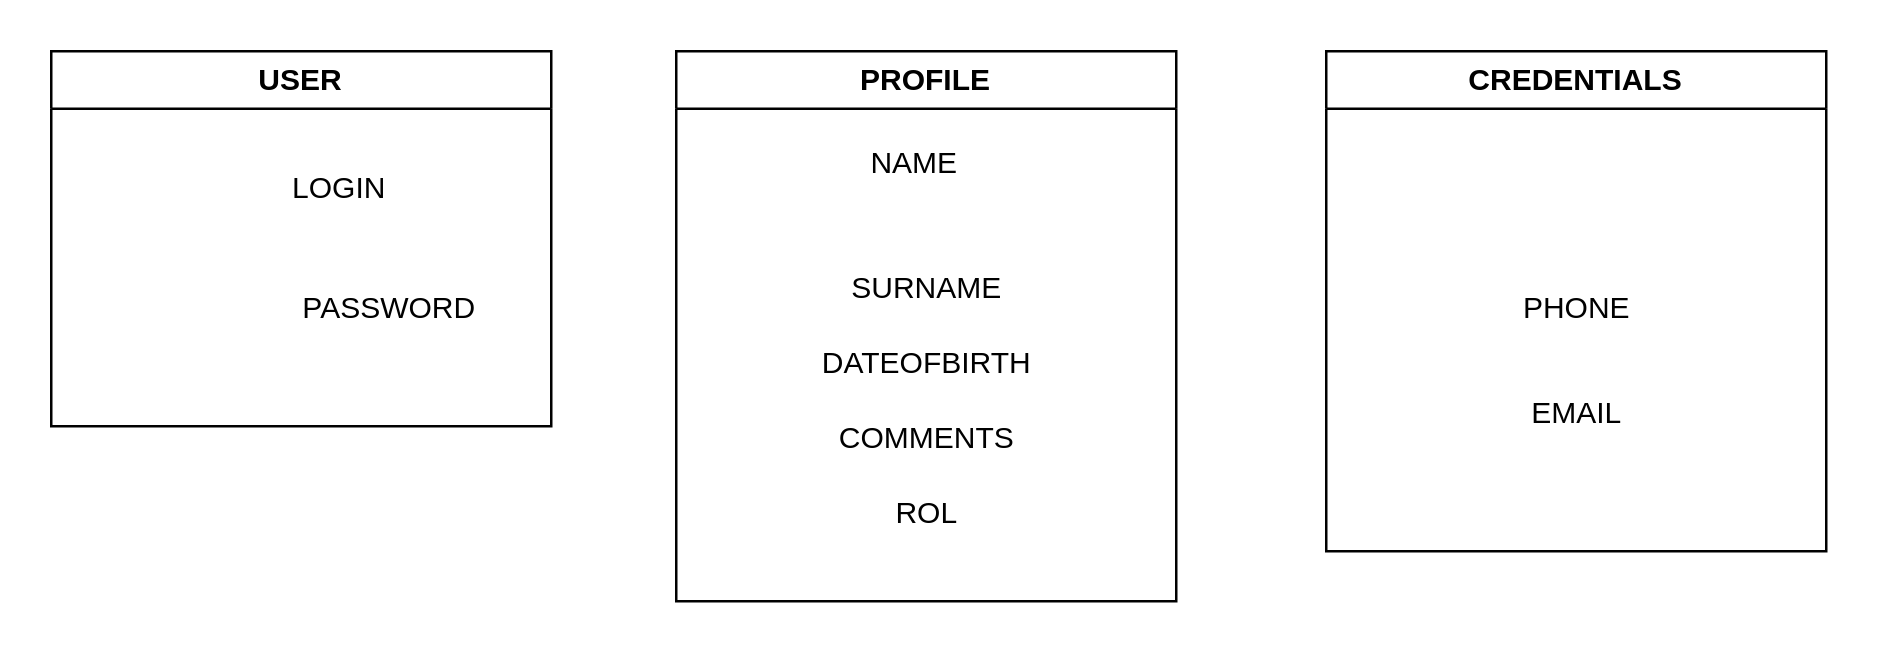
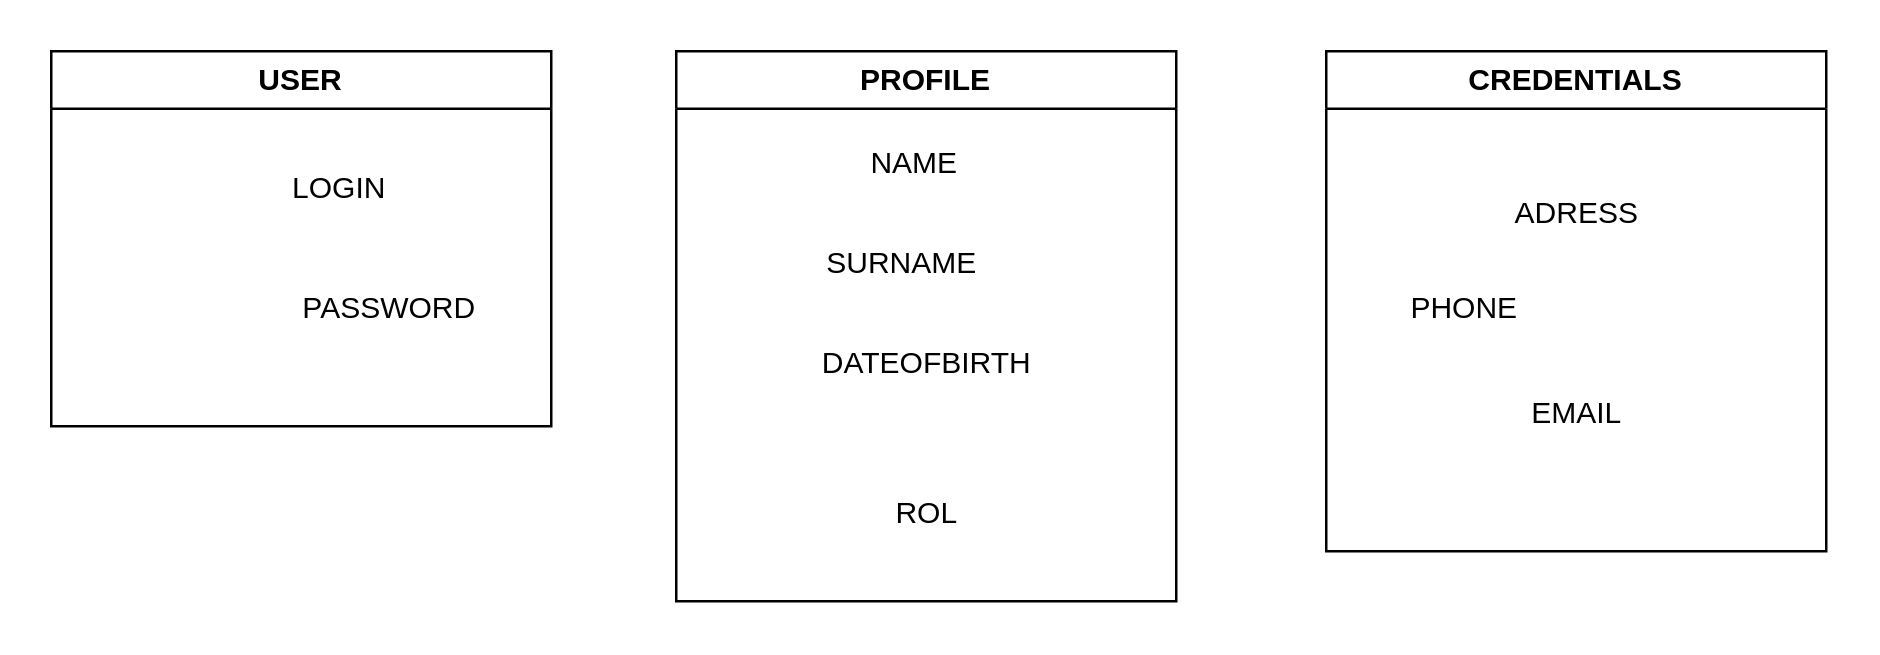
  <mxCell id="0" />
  <mxCell id="1" parent="0" />
  <mxCell id="2" value="USER" style="swimlane;whiteSpace=wrap;html=1;" vertex="1" parent="1"><mxGeometry x="20" y="20" width="200" height="150" as="geometry" /></mxCell>
  <mxCell id="3" value="LOGIN" style="text;html=1;align=center;verticalAlign=middle;resizable=0;points=[];autosize=1;strokeColor=none;fillColor=none;" vertex="1" parent="2"><mxGeometry x="85" y="40" width="60" height="30" as="geometry" /></mxCell>
  <mxCell id="4" value="PASSWORD" style="text;html=1;align=center;verticalAlign=middle;resizable=0;points=[];autosize=1;strokeColor=none;fillColor=none;" vertex="1" parent="1"><mxGeometry x="110" y="108" width="90" height="30" as="geometry" /></mxCell>
  <mxCell id="5" value="PROFILE" style="swimlane;whiteSpace=wrap;html=1;" vertex="1" parent="1"><mxGeometry x="270" y="20" width="200" height="220" as="geometry" /></mxCell>
  <mxCell id="6" value="NAME" style="text;html=1;align=center;verticalAlign=middle;resizable=0;points=[];autosize=1;strokeColor=none;fillColor=none;" vertex="1" parent="5"><mxGeometry x="65" y="30" width="60" height="30" as="geometry" /></mxCell>
- <mxCell id="7" value="SURNAME" style="text;html=1;align=center;verticalAlign=middle;resizable=0;points=[];autosize=1;strokeColor=none;fillColor=none;" vertex="1" parent="5"><mxGeometry x="60" y="80" width="80" height="30" as="geometry" /></mxCell>
+ <mxCell id="7" value="SURNAME" style="text;html=1;align=center;verticalAlign=middle;resizable=0;points=[];autosize=1;strokeColor=none;fillColor=none;" vertex="1" parent="5"><mxGeometry x="50" y="70" width="80" height="30" as="geometry" /></mxCell>
  <mxCell id="8" value="DATEOFBIRTH" style="text;html=1;align=center;verticalAlign=middle;resizable=0;points=[];autosize=1;strokeColor=none;fillColor=none;" vertex="1" parent="5"><mxGeometry x="45" y="110" width="110" height="30" as="geometry" /></mxCell>
- <mxCell id="9" value="COMMENTS" style="text;html=1;align=center;verticalAlign=middle;resizable=0;points=[];autosize=1;strokeColor=none;fillColor=none;" vertex="1" parent="5"><mxGeometry x="55" y="140" width="90" height="30" as="geometry" /></mxCell>
  <mxCell id="10" value="ROL" style="text;html=1;align=center;verticalAlign=middle;resizable=0;points=[];autosize=1;strokeColor=none;fillColor=none;" vertex="1" parent="5"><mxGeometry x="75" y="170" width="50" height="30" as="geometry" /></mxCell>
  <mxCell id="11" value="CREDENTIALS" style="swimlane;whiteSpace=wrap;html=1;" vertex="1" parent="1"><mxGeometry x="530" y="20" width="200" height="200" as="geometry" /></mxCell>
- <mxCell id="13" value="PHONE" style="text;html=1;align=center;verticalAlign=middle;resizable=0;points=[];autosize=1;strokeColor=none;fillColor=none;" vertex="1" parent="11"><mxGeometry x="65" y="88" width="70" height="30" as="geometry" /></mxCell>
+ <mxCell id="12" value="ADRESS" style="text;html=1;align=center;verticalAlign=middle;resizable=0;points=[];autosize=1;strokeColor=none;fillColor=none;" vertex="1" parent="11"><mxGeometry x="65" y="50" width="70" height="30" as="geometry" /></mxCell>
+ <mxCell id="13" value="PHONE" style="text;html=1;align=center;verticalAlign=middle;resizable=0;points=[];autosize=1;strokeColor=none;fillColor=none;" vertex="1" parent="11"><mxGeometry x="20" y="88" width="70" height="30" as="geometry" /></mxCell>
  <mxCell id="14" value="EMAIL" style="text;html=1;align=center;verticalAlign=middle;resizable=0;points=[];autosize=1;strokeColor=none;fillColor=none;" vertex="1" parent="11"><mxGeometry x="70" y="130" width="60" height="30" as="geometry" /></mxCell>
